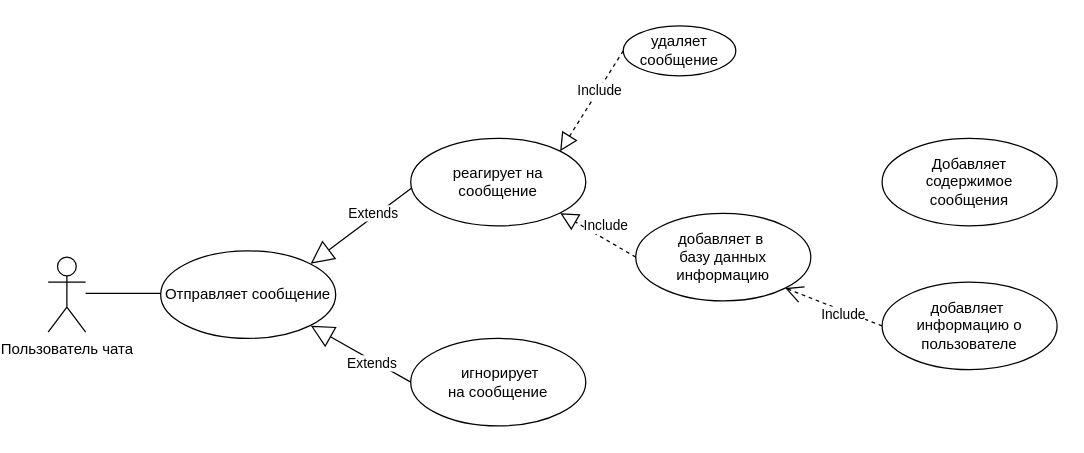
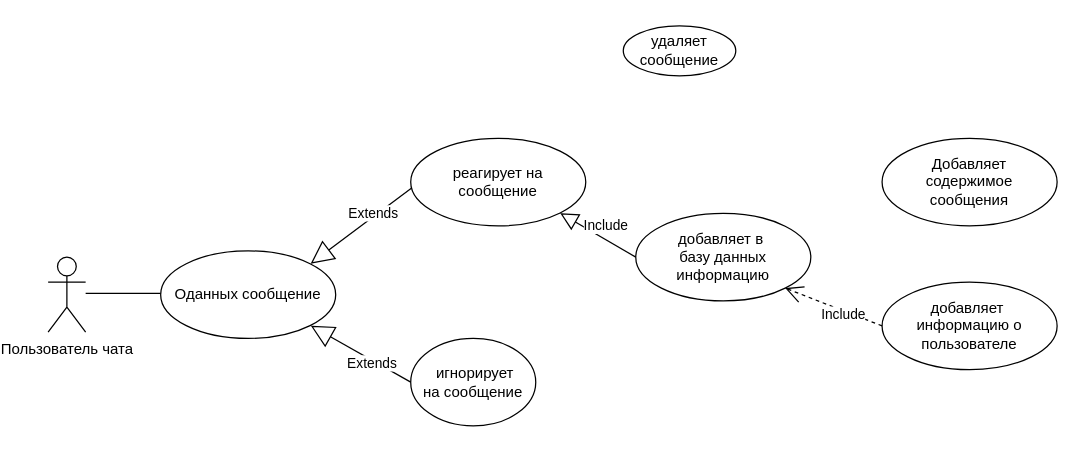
  <mxCell id="0" />
  <mxCell id="1" parent="0" />
  <mxCell id="2" value="Пользователь чата" style="shape=umlActor;verticalLabelPosition=bottom;verticalAlign=top;html=1;" parent="1" vertex="1"><mxGeometry x="20" y="205" width="30" height="60" as="geometry" /></mxCell>
- <mxCell id="3" value="О&lt;span style=&quot;background-color: initial;&quot;&gt;тправляет сообщение&lt;/span&gt;" style="ellipse;whiteSpace=wrap;html=1;" parent="1" vertex="1"><mxGeometry x="110" y="200" width="140" height="70" as="geometry" /></mxCell>
+ <mxCell id="3" value="О&lt;span style=&quot;background-color: initial;&quot;&gt;данных сообщение&lt;/span&gt;" style="ellipse;whiteSpace=wrap;html=1;" parent="1" vertex="1"><mxGeometry x="110" y="200" width="140" height="70" as="geometry" /></mxCell>
  <mxCell id="4" value="удаляет сообщение" style="ellipse;whiteSpace=wrap;html=1;" parent="1" vertex="1"><mxGeometry x="480" y="20" width="90" height="40" as="geometry" /></mxCell>
- <mxCell id="5" value="&amp;nbsp;игнорирует&lt;div&gt;на сообщение&lt;/div&gt;" style="ellipse;whiteSpace=wrap;html=1;" parent="1" vertex="1"><mxGeometry x="310" y="270" width="140" height="70" as="geometry" /></mxCell>
+ <mxCell id="5" value="&amp;nbsp;игнорирует&lt;div&gt;на сообщение&lt;/div&gt;" style="ellipse;whiteSpace=wrap;html=1;" parent="1" vertex="1"><mxGeometry x="310" y="270" width="100" height="70" as="geometry" /></mxCell>
  <mxCell id="6" value="Extends" style="endArrow=block;endSize=16;endFill=0;html=1;rounded=0;entryX=1;entryY=0;entryDx=0;entryDy=0;" parent="1" edge="1"><mxGeometry x="-0.276" y="-2" width="160" relative="1" as="geometry"><mxPoint x="310.5" y="150" as="sourcePoint" /><mxPoint x="229.997" y="210.251" as="targetPoint" /><mxPoint as="offset" /></mxGeometry></mxCell>
  <mxCell id="7" value="Extends" style="endArrow=block;endSize=16;endFill=0;html=1;rounded=0;exitX=0;exitY=0.5;exitDx=0;exitDy=0;entryX=1;entryY=1;entryDx=0;entryDy=0;" parent="1" source="5" edge="1"><mxGeometry x="-0.271" y="2" width="160" relative="1" as="geometry"><mxPoint x="340.5" y="165" as="sourcePoint" /><mxPoint x="229.997" y="259.749" as="targetPoint" /><mxPoint as="offset" /></mxGeometry></mxCell>
  <mxCell id="8" value="" style="line;strokeWidth=1;fillColor=none;align=left;verticalAlign=middle;spacingTop=-1;spacingLeft=3;spacingRight=3;rotatable=0;labelPosition=right;points=[];portConstraint=eastwest;strokeColor=inherit;" parent="1" vertex="1"><mxGeometry x="50" y="230" width="60" height="8" as="geometry" /></mxCell>
  <mxCell id="9" value="реагирует на сообщение" style="ellipse;whiteSpace=wrap;html=1;" parent="1" vertex="1"><mxGeometry x="310" y="110" width="140" height="70" as="geometry" /></mxCell>
  <mxCell id="10" value="добавляет в&amp;nbsp;&lt;div&gt;базу данных&lt;/div&gt;&lt;div&gt;информацию&lt;/div&gt;" style="ellipse;whiteSpace=wrap;html=1;" parent="1" vertex="1"><mxGeometry x="490" y="170" width="140" height="70" as="geometry" /></mxCell>
  <mxCell id="11" value="Добавляет&lt;div&gt;содержимое&lt;br&gt;&lt;div&gt;сообщения&lt;/div&gt;&lt;/div&gt;" style="ellipse;whiteSpace=wrap;html=1;" parent="1" vertex="1"><mxGeometry x="687" y="110" width="140" height="70" as="geometry" /></mxCell>
  <mxCell id="12" value="добавляет&amp;nbsp;&lt;div&gt;информацию о пользователе&lt;/div&gt;" style="ellipse;whiteSpace=wrap;html=1;" parent="1" vertex="1"><mxGeometry x="687" y="225" width="140" height="70" as="geometry" /></mxCell>
- <mxCell id="13" value="" style="endArrow=block;dashed=1;endFill=0;endSize=12;html=1;rounded=0;exitX=0;exitY=0.5;exitDx=0;exitDy=0;entryX=1;entryY=0;entryDx=0;entryDy=0;" parent="1" source="4" target="9" edge="1"><mxGeometry width="160" relative="1" as="geometry"><mxPoint x="450" y="30" as="sourcePoint" /><mxPoint x="300" y="40" as="targetPoint" /></mxGeometry></mxCell>
- <mxCell id="14" value="Include" style="edgeLabel;html=1;align=center;verticalAlign=middle;resizable=0;points=[];" parent="13" vertex="1" connectable="0"><mxGeometry x="-0.266" y="1" relative="1" as="geometry"><mxPoint x="-2" y="1" as="offset" /></mxGeometry></mxCell>
- <mxCell id="15" value="" style="endArrow=block;dashed=1;endFill=0;endSize=12;html=1;rounded=0;exitX=0;exitY=0.5;exitDx=0;exitDy=0;entryX=1;entryY=1;entryDx=0;entryDy=0;" parent="1" source="10" target="9" edge="1"><mxGeometry width="160" relative="1" as="geometry"><mxPoint x="490" y="65" as="sourcePoint" /><mxPoint x="439" y="130" as="targetPoint" /></mxGeometry></mxCell>
+ <mxCell id="15" value="" style="endArrow=block;dashed=0;endFill=0;endSize=12;html=1;rounded=0;exitX=0;exitY=0.5;exitDx=0;exitDy=0;entryX=1;entryY=1;entryDx=0;entryDy=0;" parent="1" source="10" target="9" edge="1"><mxGeometry width="160" relative="1" as="geometry"><mxPoint x="490" y="65" as="sourcePoint" /><mxPoint x="439" y="130" as="targetPoint" /></mxGeometry></mxCell>
  <mxCell id="16" value="Include" style="edgeLabel;html=1;align=center;verticalAlign=middle;resizable=0;points=[];" parent="15" vertex="1" connectable="0"><mxGeometry x="-0.266" y="1" relative="1" as="geometry"><mxPoint x="-2" y="-13" as="offset" /></mxGeometry></mxCell>
  <mxCell id="17" value="" style="endArrow=open;dashed=1;endFill=0;endSize=12;html=1;rounded=0;exitX=0;exitY=0.5;exitDx=0;exitDy=0;entryX=1;entryY=1;entryDx=0;entryDy=0;" parent="1" source="12" target="10" edge="1"><mxGeometry width="160" relative="1" as="geometry"><mxPoint x="697" y="155" as="sourcePoint" /><mxPoint x="619" y="190" as="targetPoint" /></mxGeometry></mxCell>
  <mxCell id="18" value="Include" style="edgeLabel;html=1;align=center;verticalAlign=middle;resizable=0;points=[];" parent="17" vertex="1" connectable="0"><mxGeometry x="-0.266" y="1" relative="1" as="geometry"><mxPoint x="-2" y="1" as="offset" /></mxGeometry></mxCell>
